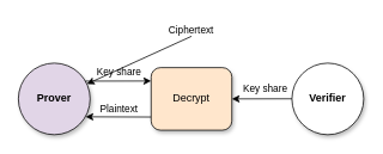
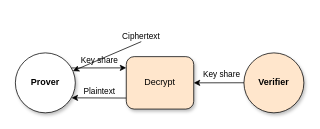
  <mxCell id="0" />
  <mxCell id="1" parent="0" />
  <mxCell id="2" style="html=1;fontSize=12;rounded=0;entryX=0.013;entryY=0.284;entryDx=0;entryDy=0;entryPerimeter=0;" parent="1" edge="1"><mxGeometry relative="1" as="geometry"><mxPoint x="94.83" y="90.12" as="sourcePoint" /><mxPoint x="168" y="90" as="targetPoint" /></mxGeometry></mxCell>
  <mxCell id="3" value="Key share" style="edgeLabel;html=1;align=center;verticalAlign=middle;resizable=0;points=[];fontSize=11;" parent="2" vertex="1" connectable="0"><mxGeometry relative="1" as="geometry"><mxPoint y="-11" as="offset" /></mxGeometry></mxCell>
  <mxCell id="4" style="rounded=0;html=1;exitX=0.5;exitY=1;exitDx=0;exitDy=0;fontSize=12;" parent="1" source="12" target="7" edge="1"><mxGeometry relative="1" as="geometry"><mxPoint x="213" y="180" as="targetPoint" /></mxGeometry></mxCell>
  <mxCell id="5" style="html=1;fontSize=12;rounded=0;entryX=0.013;entryY=0.718;entryDx=0;entryDy=0;entryPerimeter=0;endArrow=none;endFill=0;startArrow=classic;startFill=1;" parent="1" edge="1"><mxGeometry relative="1" as="geometry"><mxPoint x="95" y="130" as="sourcePoint" /><mxPoint x="168.17" y="130.26" as="targetPoint" /></mxGeometry></mxCell>
  <mxCell id="6" value="&lt;font style=&quot;font-size: 11px;&quot;&gt;Plaintext&lt;/font&gt;" style="edgeLabel;html=1;align=center;verticalAlign=middle;resizable=0;points=[];fontSize=11;" parent="5" vertex="1" connectable="0"><mxGeometry relative="1" as="geometry"><mxPoint y="-10" as="offset" /></mxGeometry></mxCell>
- <mxCell id="7" value="Prover" style="ellipse;whiteSpace=wrap;html=1;aspect=fixed;shadow=1;fontStyle=1;fillColor=#e1d5e7;" parent="1" vertex="1"><mxGeometry x="20" y="70" width="80" height="80" as="geometry" /></mxCell>
+ <mxCell id="7" value="Prover" style="ellipse;whiteSpace=wrap;html=1;aspect=fixed;shadow=1;fontStyle=1" parent="1" vertex="1"><mxGeometry x="20" y="70" width="80" height="80" as="geometry" /></mxCell>
  <mxCell id="8" value="&lt;font style=&quot;font-size: 12px;&quot;&gt;Decrypt&lt;/font&gt;" style="rounded=1;whiteSpace=wrap;html=1;fontSize=10;shadow=1;fillColor=#ffe6cc;" parent="1" vertex="1"><mxGeometry x="168" y="75" width="90" height="70" as="geometry" /></mxCell>
  <mxCell id="9" style="html=1;fontSize=12;rounded=0;entryX=0.013;entryY=0.284;entryDx=0;entryDy=0;entryPerimeter=0;startArrow=classic;startFill=1;endArrow=none;endFill=0;" parent="1" edge="1"><mxGeometry relative="1" as="geometry"><mxPoint x="258" y="109.98" as="sourcePoint" /><mxPoint x="331.17" y="109.86" as="targetPoint" /></mxGeometry></mxCell>
  <mxCell id="10" value="&lt;style=&quot;font-size: 11px;&quot;&gt;Key share&lt;/font&gt;" style="edgeLabel;html=1;align=center;verticalAlign=middle;resizable=0;points=[];fontSize=11;" parent="9" vertex="1" connectable="0"><mxGeometry relative="1" as="geometry"><mxPoint y="-11" as="offset" /></mxGeometry></mxCell>
- <mxCell id="11" value="Verifier" style="ellipse;whiteSpace=wrap;html=1;aspect=fixed;shadow=1;fontStyle=1" parent="1" vertex="1"><mxGeometry x="325" y="70" width="80" height="80" as="geometry" /></mxCell>
- <mxCell id="12" value="&lt;span style=&quot;font-family: Helvetica; font-size: 11px; font-style: normal; font-variant-ligatures: normal; font-variant-caps: normal; font-weight: 400; letter-spacing: normal; orphans: 2; text-indent: 0px; text-transform: none; widows: 2; word-spacing: 0px; -webkit-text-stroke-width: 0px; text-decoration-thickness: initial; text-decoration-style: initial; text-decoration-color: initial; float: none; display: inline !important;&quot;&gt;Ciphertext&lt;/span&gt;" style="text;whiteSpace=wrap;html=1;fontSize=11;align=center;" parent="1" vertex="1"><mxGeometry x="183" y="20" width="60" height="20" as="geometry" /></mxCell>
+ <mxCell id="11" value="Verifier" style="ellipse;whiteSpace=wrap;html=1;aspect=fixed;shadow=1;fontStyle=1;fillColor=#ffe6cc;" parent="1" vertex="1"><mxGeometry x="325" y="70" width="80" height="80" as="geometry" /></mxCell>
+ <mxCell id="12" value="&lt;span style=&quot;font-family: Helvetica; font-size: 11px; font-style: normal; font-variant-ligatures: normal; font-variant-caps: normal; font-weight: 400; letter-spacing: normal; orphans: 2; text-indent: 0px; text-transform: none; widows: 2; word-spacing: 0px; -webkit-text-stroke-width: 0px; text-decoration-thickness: initial; text-decoration-style: initial; text-decoration-color: initial; float: none; display: inline !important;&quot;&gt;Ciphertext&lt;/span&gt;" style="text;whiteSpace=wrap;html=1;fontSize=11;align=center;" parent="1" vertex="1"><mxGeometry x="158" y="35" width="60" height="20" as="geometry" /></mxCell>
